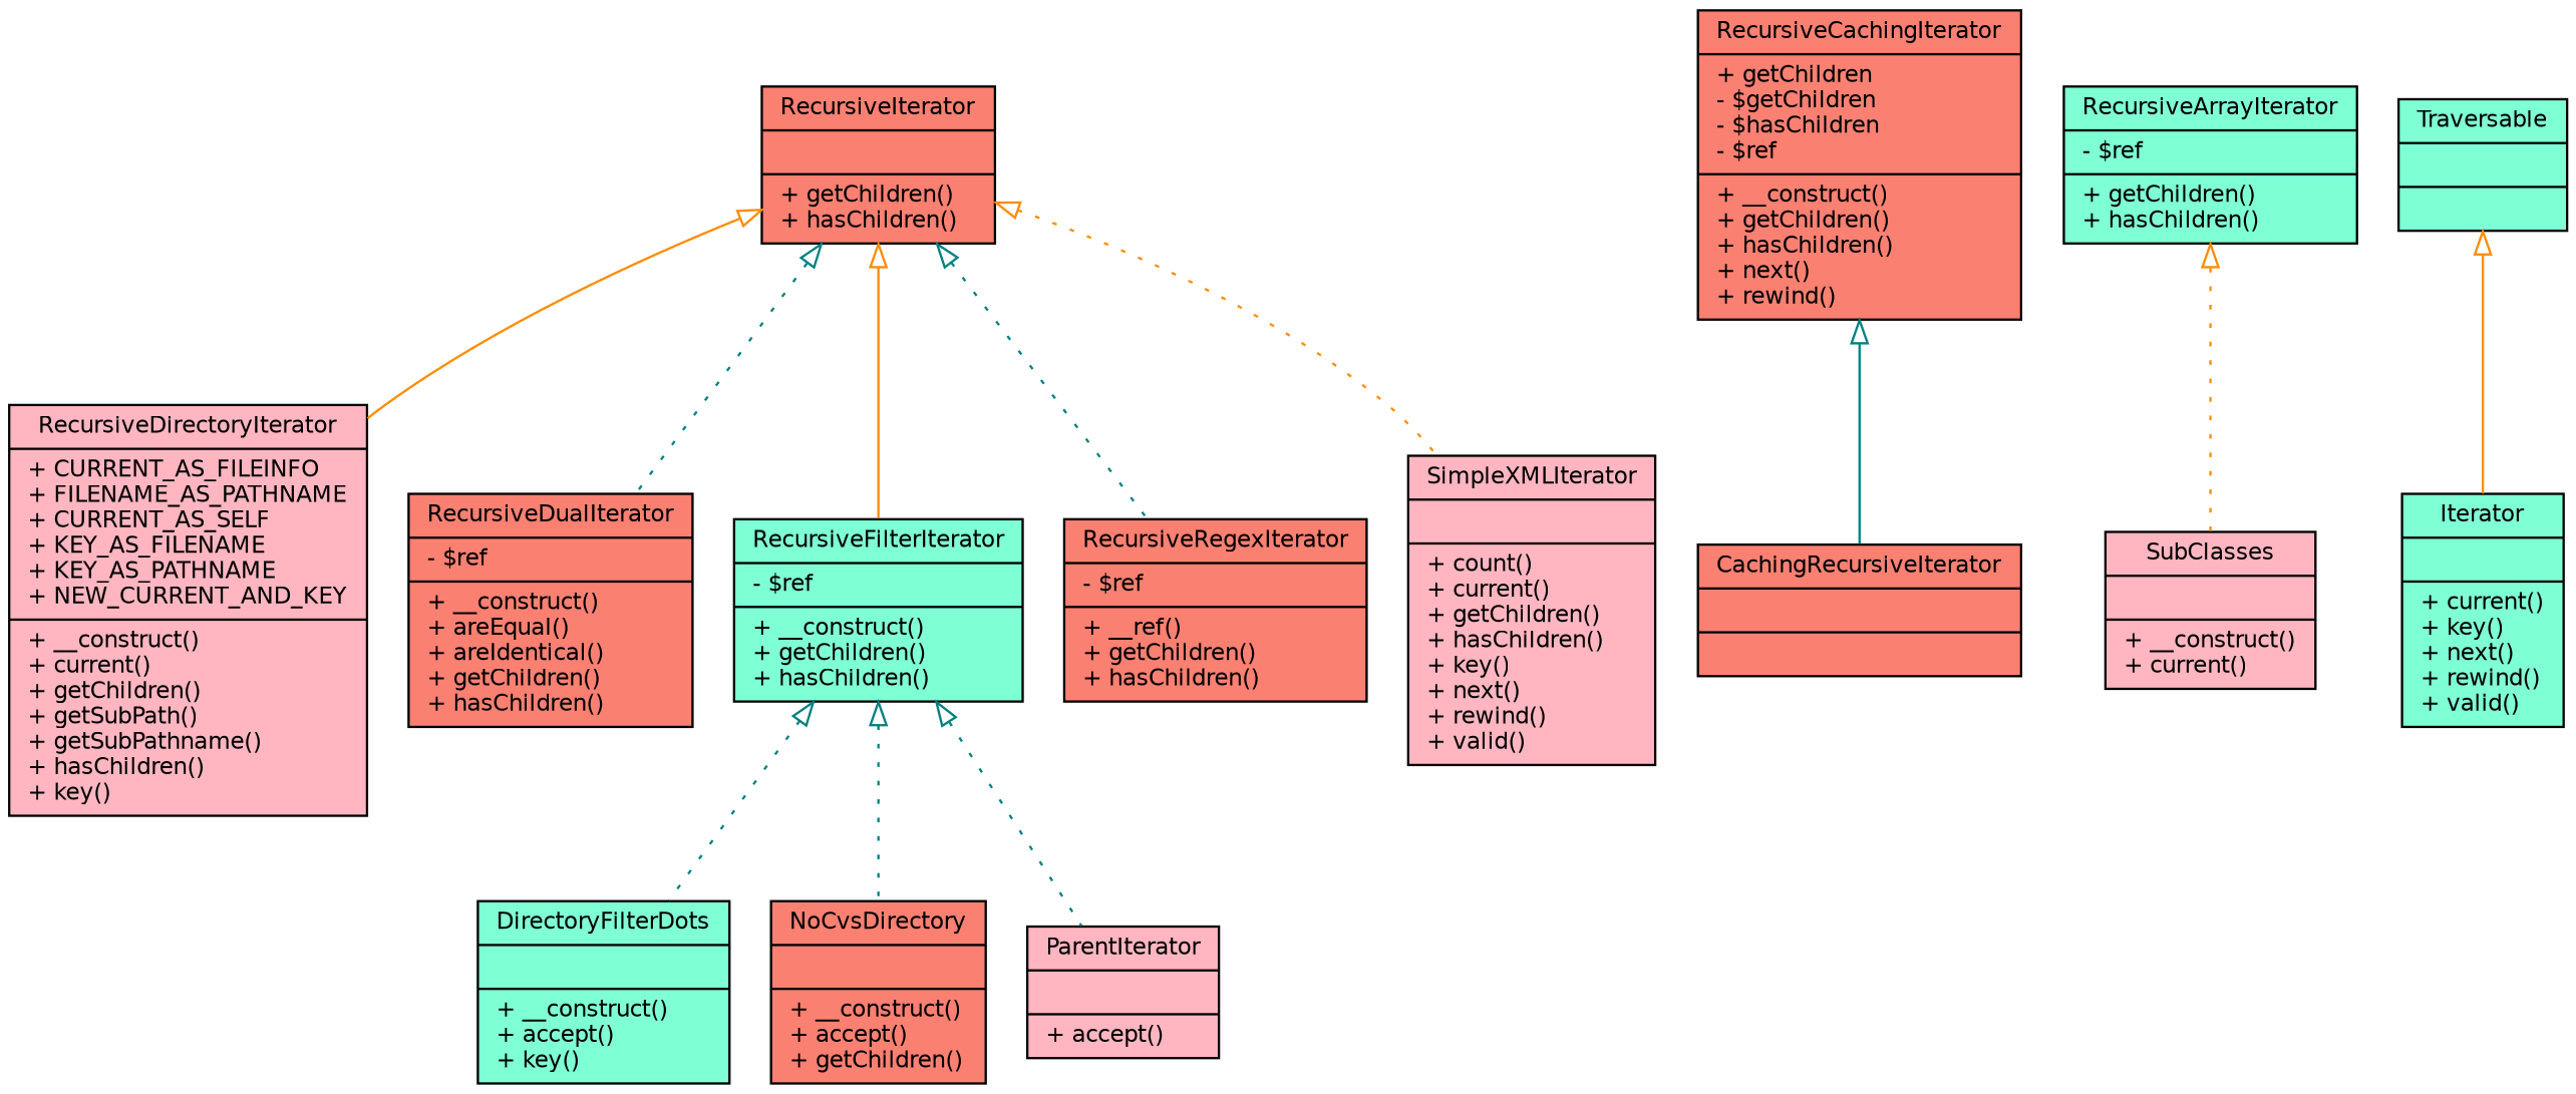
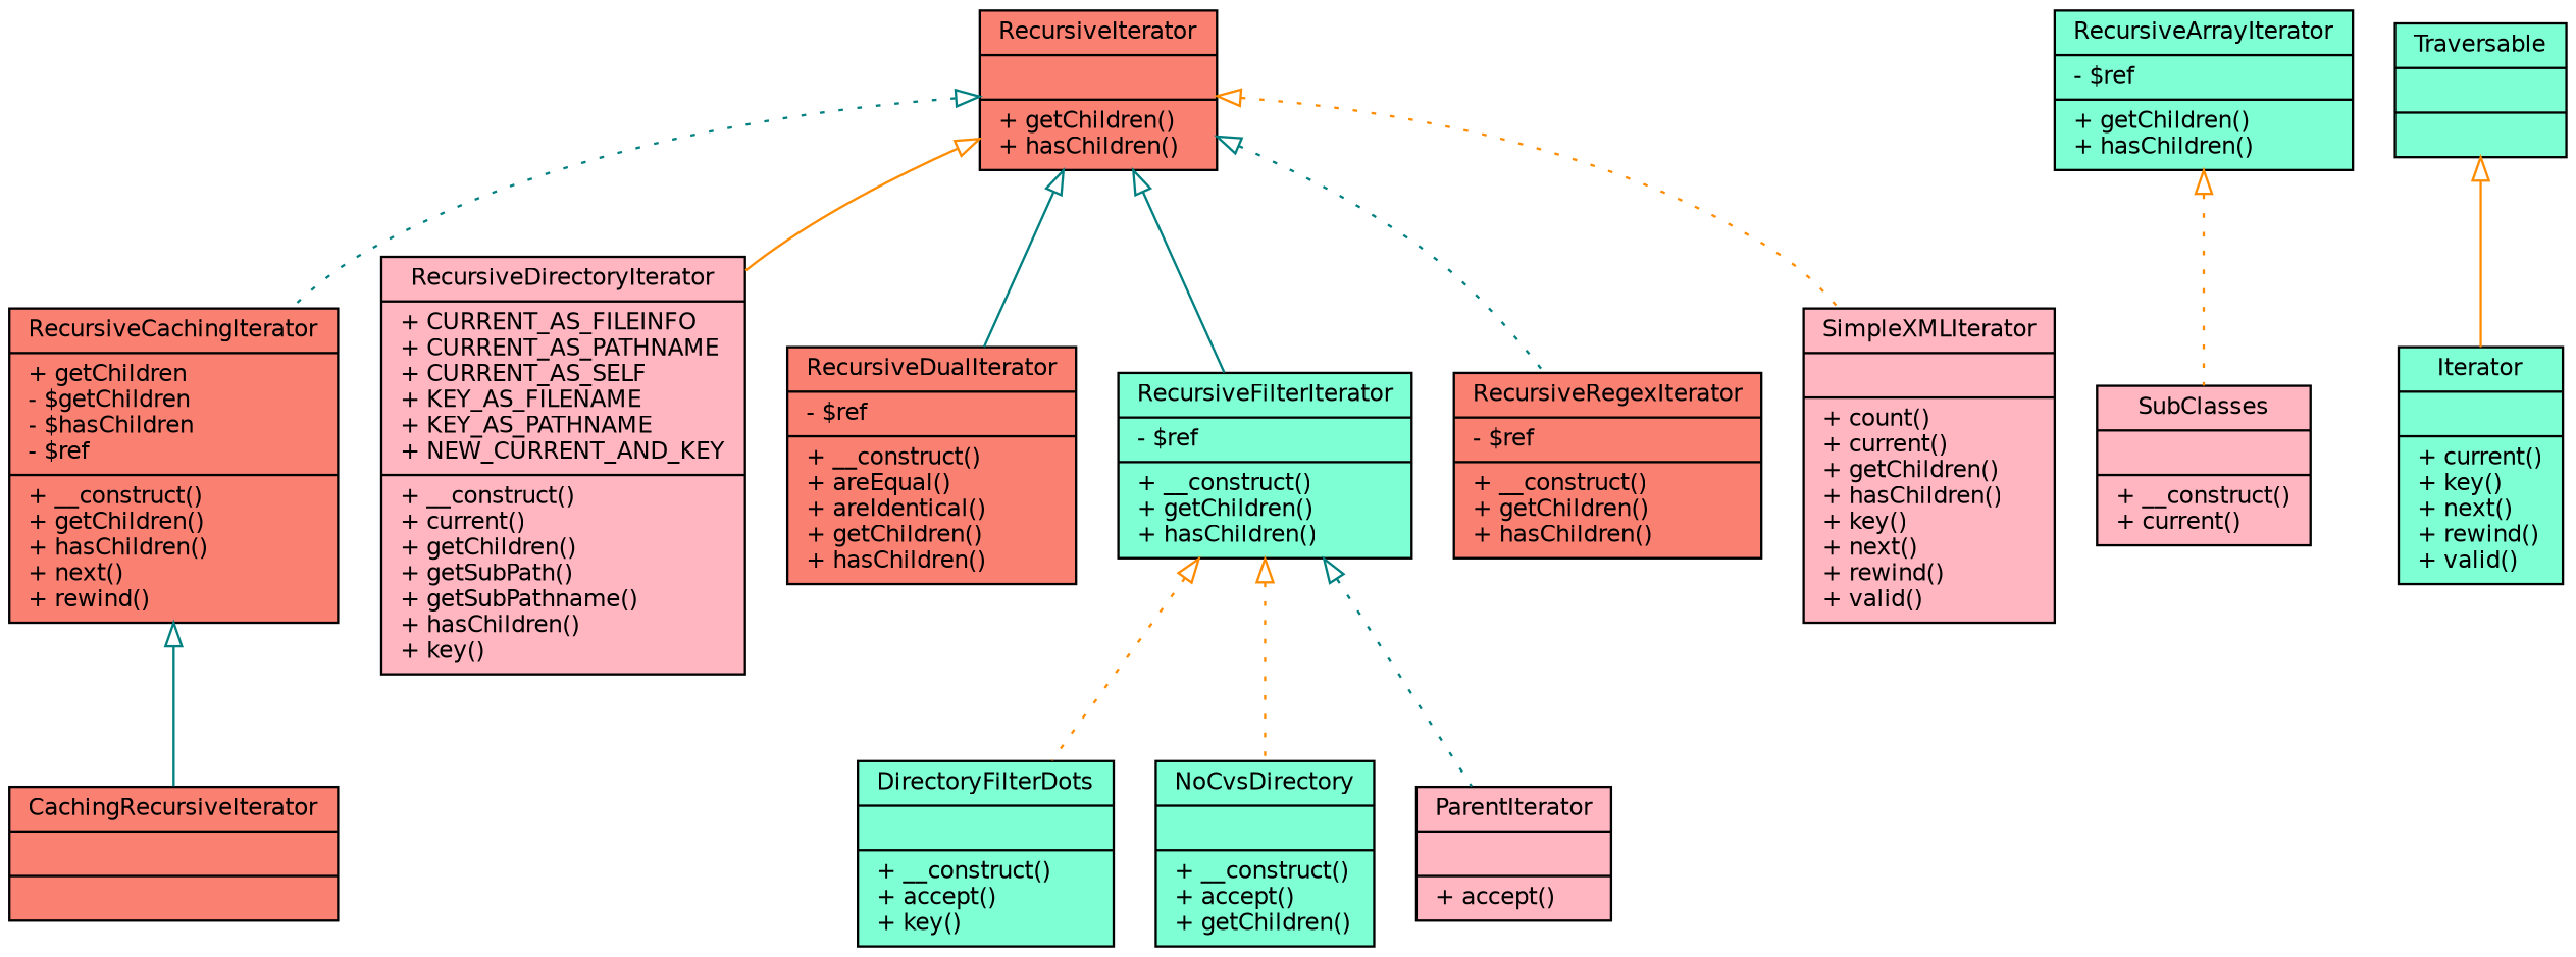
  digraph {
    node [color=black fillcolor=salmon fontname=Helvetica fontsize=10 shape=record style=filled]
    edge [arrowtail=onormal color=teal dir=back fontname=Helvetica fontsize=10 labelfontname=Helvetica labelfontsize=10 style=dotted]
    n1 [fontcolor=black height=0.2 label="{RecursiveIterator\n||+ getChildren()\l+ hasChildren()\l}" width=0.4]
    n2 [height=0.2 label="{RecursiveCachingIterator\n|+ getChildren\l- $getChildren\l- $hasChildren\l- $ref\l|+ __construct()\l+ getChildren()\l+ hasChildren()\l+ next()\l+ rewind()\l}" width=0.4]
-   n3 [fillcolor=lightpink height=0.2 label="{RecursiveDirectoryIterator\n|+ CURRENT_AS_FILEINFO\l+ FILENAME_AS_PATHNAME\l+ CURRENT_AS_SELF\l+ KEY_AS_FILENAME\l+ KEY_AS_PATHNAME\l+ NEW_CURRENT_AND_KEY\l|+ __construct()\l+ current()\l+ getChildren()\l+ getSubPath()\l+ getSubPathname()\l+ hasChildren()\l+ key()\l}" width=0.4]
+   n3 [fillcolor=lightpink height=0.2 label="{RecursiveDirectoryIterator\n|+ CURRENT_AS_FILEINFO\l+ CURRENT_AS_PATHNAME\l+ CURRENT_AS_SELF\l+ KEY_AS_FILENAME\l+ KEY_AS_PATHNAME\l+ NEW_CURRENT_AND_KEY\l|+ __construct()\l+ current()\l+ getChildren()\l+ getSubPath()\l+ getSubPathname()\l+ hasChildren()\l+ key()\l}" width=0.4]
    n4 [height=0.2 label="{RecursiveDualIterator\n|- $ref\l|+ __construct()\l+ areEqual()\l+ areIdentical()\l+ getChildren()\l+ hasChildren()\l}" width=0.4]
    n5 [fillcolor=aquamarine height=0.2 label="{RecursiveFilterIterator\n|- $ref\l|+ __construct()\l+ getChildren()\l+ hasChildren()\l}" width=0.4]
-   n6 [height=0.2 label="{RecursiveRegexIterator\n|- $ref\l|+ __ref()\l+ getChildren()\l+ hasChildren()\l}" width=0.4]
+   n6 [height=0.2 label="{RecursiveRegexIterator\n|- $ref\l|+ __construct()\l+ getChildren()\l+ hasChildren()\l}" width=0.4]
    n7 [fillcolor=lightpink height=0.2 label="{SimpleXMLIterator\n||+ count()\l+ current()\l+ getChildren()\l+ hasChildren()\l+ key()\l+ next()\l+ rewind()\l+ valid()\l}" width=0.4]
    n8 [fillcolor=aquamarine height=0.2 label="{RecursiveArrayIterator\n|- $ref\l|+ getChildren()\l+ hasChildren()\l}" width=0.4]
    n9 [fillcolor=lightpink height=0.2 label="{SubClasses\n||+ __construct()\l+ current()\l}" width=0.4]
    n10 [height=0.2 label="{CachingRecursiveIterator\n||}" width=0.4]
    n11 [fillcolor=aquamarine height=0.2 label="{DirectoryFilterDots\n||+ __construct()\l+ accept()\l+ key()\l}" width=0.4]
-   n12 [height=0.2 label="{NoCvsDirectory\n||+ __construct()\l+ accept()\l+ getChildren()\l}" width=0.4]
+   n12 [fillcolor=aquamarine height=0.2 label="{NoCvsDirectory\n||+ __construct()\l+ accept()\l+ getChildren()\l}" width=0.4]
    n13 [fillcolor=lightpink height=0.2 label="{ParentIterator\n||+ accept()\l}" width=0.4]
    n14 [fillcolor=aquamarine height=0.2 label="{Iterator\n||+ current()\l+ key()\l+ next()\l+ rewind()\l+ valid()\l}" width=0.4]
    n15 [fillcolor=aquamarine height=0.2 label="{Traversable\n||}" width=0.4]
+   n1 -> n2
    n1 -> n3 [color=darkorange style=solid]
-   n1 -> n4
-   n1 -> n5 [color=darkorange style=solid]
+   n1 -> n4 [style=solid]
+   n1 -> n5 [style=solid]
    n1 -> n6
    n1 -> n7 [color=darkorange]
    n2 -> n10 [style=solid]
-   n5 -> n11
-   n5 -> n12
+   n5 -> n11 [color=darkorange]
+   n5 -> n12 [color=darkorange]
    n5 -> n13
    n8 -> n9 [color=darkorange]
    n15 -> n14 [color=darkorange style=solid]
  }
